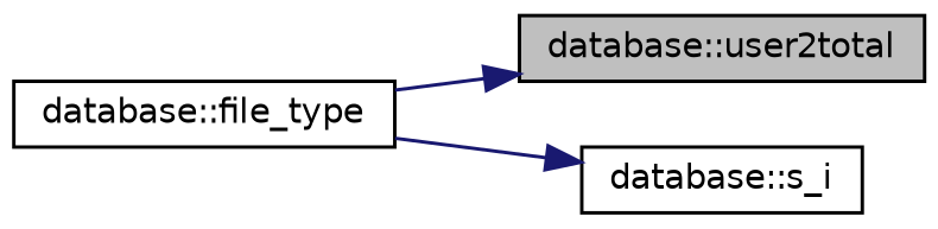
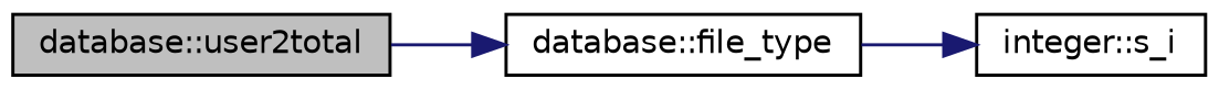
  digraph {
    fontname="DejaVu Sans"
    rankdir=LR
    node [color=black fillcolor=white fontname="DejaVu Sans" fontsize=10 shape=record style=filled]
    edge [color=midnightblue fontname="DejaVu Sans" fontsize=10 labelfontname=Helvetica labelfontsize=10 style=solid]
    n1 [fillcolor=grey75 fontcolor=black height=0.2 label="database::user2total" width=0.4]
    n2 [height=0.2 label="database::file_type" width=0.4]
-   n3 [height=0.2 label="database::s_i" width=0.4]
-   n2 -> n1
+   n3 [height=0.2 label="integer::s_i" width=0.4]
+   n1 -> n2
    n2 -> n3
  }
